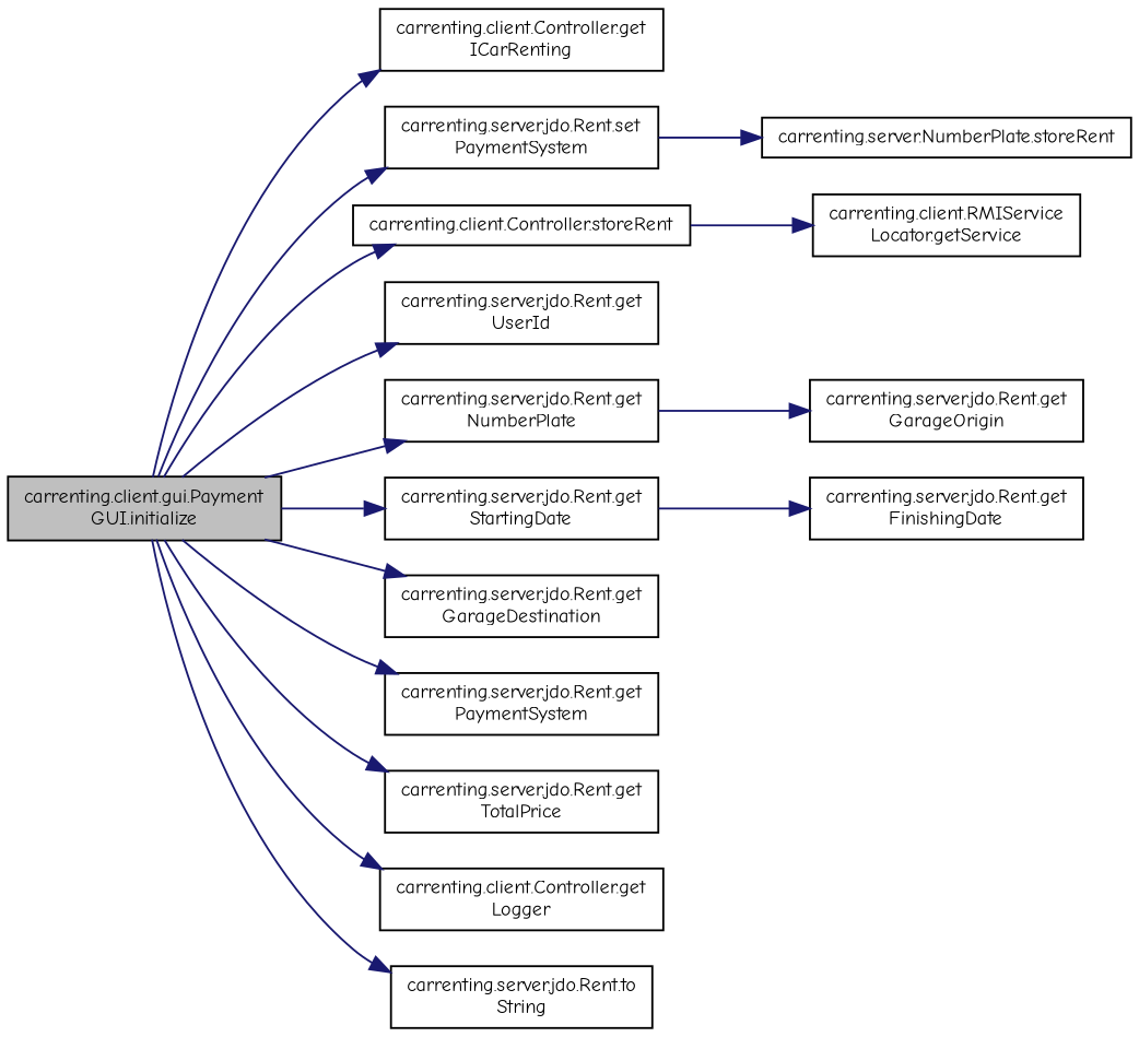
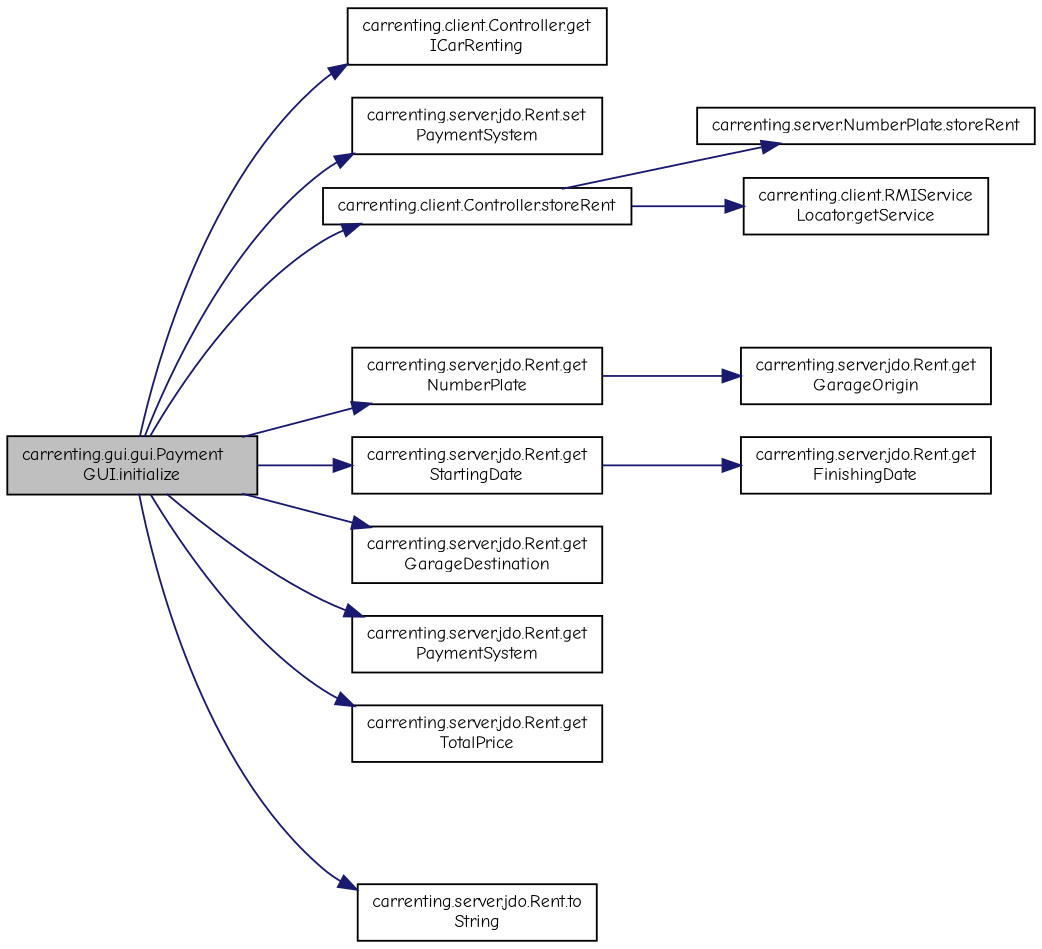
  digraph {
    fontname="Comic Neue"
    rankdir=LR
    node [color=black fillcolor=white fontname="Comic Neue" fontsize=10 shape=record style=filled]
    edge [color=midnightblue fontname="Comic Neue" fontsize=10 labelfontname=Helvetica labelfontsize=10 style=solid]
-   n1 [fillcolor=grey75 fontcolor=black height=0.2 label="carrenting.client.gui.Payment\lGUI.initialize" width=0.4]
+   n1 [fillcolor=grey75 fontcolor=black height=0.2 label="carrenting.gui.gui.Payment\lGUI.initialize" width=0.4]
    n2 [height=0.2 label="carrenting.client.Controller.get\lICarRenting" width=0.4]
    n3 [height=0.2 label="carrenting.server.jdo.Rent.set\lPaymentSystem" width=0.4]
    n4 [height=0.2 label="carrenting.client.Controller.storeRent" width=0.4]
-   n5 [height=0.2 label="carrenting.server.jdo.Rent.get\lUserId" width=0.4]
    n6 [height=0.2 label="carrenting.server.jdo.Rent.get\lNumberPlate" width=0.4]
    n7 [height=0.2 label="carrenting.server.jdo.Rent.get\lStartingDate" width=0.4]
    n8 [height=0.2 label="carrenting.server.jdo.Rent.get\lGarageDestination" width=0.4]
    n9 [height=0.2 label="carrenting.server.jdo.Rent.get\lPaymentSystem" width=0.4]
    n10 [height=0.2 label="carrenting.server.jdo.Rent.get\lTotalPrice" width=0.4]
-   n11 [height=0.2 label="carrenting.client.Controller.get\lLogger" width=0.4]
    n12 [height=0.2 label="carrenting.server.jdo.Rent.to\lString" width=0.4]
    n13 [height=0.2 label="carrenting.client.RMIService\lLocator.getService" width=0.4]
    n14 [height=0.2 label="carrenting.server.NumberPlate.storeRent" width=0.4]
    n15 [height=0.2 label="carrenting.server.jdo.Rent.get\lGarageOrigin" width=0.4]
    n16 [height=0.2 label="carrenting.server.jdo.Rent.get\lFinishingDate" width=0.4]
    n1 -> n2
    n1 -> n3
    n1 -> n4
-   n1 -> n5
    n1 -> n6
    n1 -> n7
    n1 -> n8
    n1 -> n9
    n1 -> n10
-   n1 -> n11
    n1 -> n12
    n4 -> n13
-   n3 -> n14
+   n4 -> n14
    n6 -> n15
    n7 -> n16
  }
